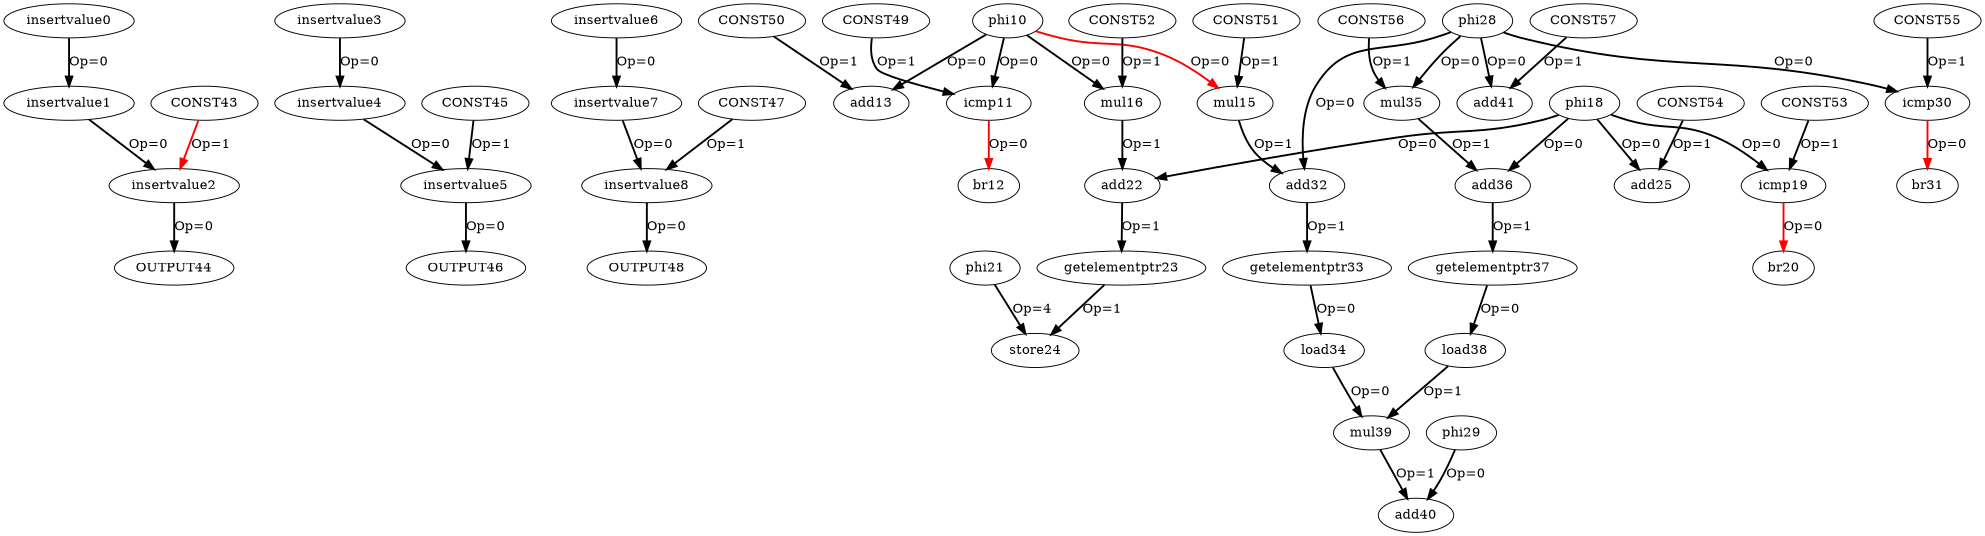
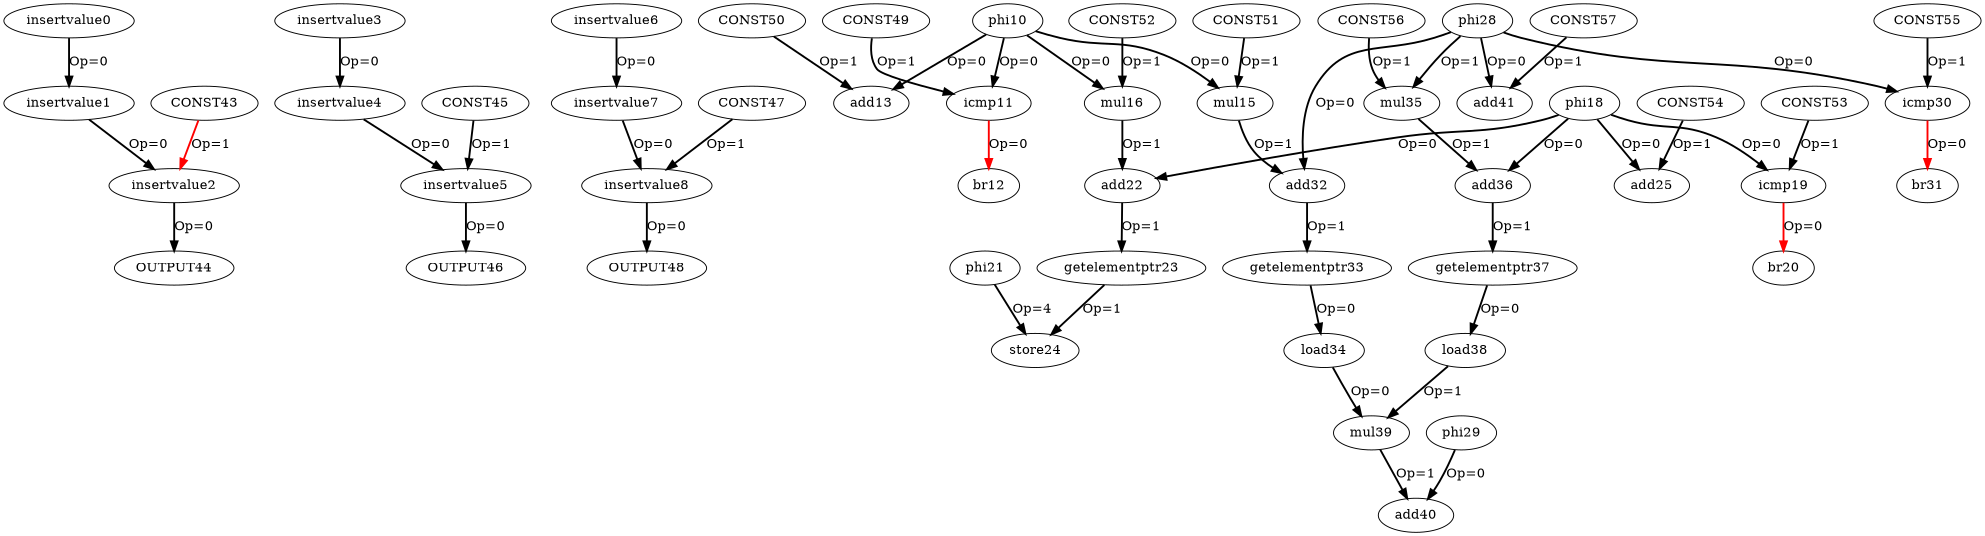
  digraph {
    edge [color=black style=bold]
    insertvalue0
    insertvalue1
    insertvalue2
    OUTPUT44
    CONST43
    insertvalue3
    insertvalue4
    insertvalue5
    OUTPUT46
    CONST45
    insertvalue6
    insertvalue7
    insertvalue8
    OUTPUT48
    CONST47
    phi10
    add13
    mul16
    mul15
    icmp11
    add22
    add32
    br12
    getelementptr23
    getelementptr33
    CONST49
    CONST50
    CONST51
    load34
    CONST52
    store24
    phi18
    add25
    add36
    icmp19
    getelementptr37
    br20
    load38
    CONST53
    phi21
    CONST54
    phi28
    add41
    mul35
    icmp30
    br31
    phi29
    add40
    CONST55
    mul39
    CONST56
    CONST57
    subgraph cluster_1 {
      label=level2
      style=dashed
      subgraph cluster_2 {
        label=level1
        style=dashed
        subgraph cluster_3 {
          label=level0
          style=dashed
        }
      }
    }
    insertvalue0 -> insertvalue1 [label="Op=0"]
    insertvalue1 -> insertvalue2 [label="Op=0"]
    insertvalue2 -> OUTPUT44 [label="Op=0"]
    CONST43 -> insertvalue2 [color=red label="Op=1"]
    insertvalue3 -> insertvalue4 [label="Op=0"]
    insertvalue4 -> insertvalue5 [label="Op=0"]
    insertvalue5 -> OUTPUT46 [label="Op=0"]
    CONST45 -> insertvalue5 [label="Op=1"]
    insertvalue6 -> insertvalue7 [label="Op=0"]
    insertvalue7 -> insertvalue8 [label="Op=0"]
    insertvalue8 -> OUTPUT48 [label="Op=0"]
    CONST47 -> insertvalue8 [label="Op=1"]
    phi10 -> add13 [label="Op=0"]
    phi10 -> mul16 [label="Op=0"]
-   phi10 -> mul15 [color=red label="Op=0"]
+   phi10 -> mul15 [label="Op=0"]
    phi10 -> icmp11 [label="Op=0"]
    mul16 -> add22 [label="Op=1"]
    mul15 -> add32 [label="Op=1"]
    icmp11 -> br12 [color=red label="Op=0"]
    add22 -> getelementptr23 [label="Op=1"]
    add32 -> getelementptr33 [label="Op=1"]
    getelementptr23 -> store24 [label="Op=1"]
    getelementptr33 -> load34 [label="Op=0"]
    CONST49 -> icmp11 [label="Op=1"]
    CONST50 -> add13 [label="Op=1"]
    CONST51 -> mul15 [label="Op=1"]
    load34 -> mul39 [label="Op=0"]
    CONST52 -> mul16 [label="Op=1"]
    phi18 -> add22 [label="Op=0"]
    phi18 -> add25 [label="Op=0"]
    phi18 -> add36 [label="Op=0"]
    phi18 -> icmp19 [label="Op=0"]
    add36 -> getelementptr37 [label="Op=1"]
    icmp19 -> br20 [color=red label="Op=0"]
    getelementptr37 -> load38 [label="Op=0"]
    load38 -> mul39 [label="Op=1"]
    CONST53 -> icmp19 [label="Op=1"]
    phi21 -> store24 [label="Op=4"]
    CONST54 -> add25 [label="Op=1"]
    phi28 -> add32 [label="Op=0"]
    phi28 -> add41 [label="Op=0"]
-   phi28 -> mul35 [label="Op=0"]
+   phi28 -> mul35 [label="Op=1"]
    phi28 -> icmp30 [label="Op=0"]
    mul35 -> add36 [label="Op=1"]
    icmp30 -> br31 [color=red label="Op=0"]
    phi29 -> add40 [label="Op=0"]
    CONST55 -> icmp30 [label="Op=1"]
    mul39 -> add40 [label="Op=1"]
    CONST56 -> mul35 [label="Op=1"]
    CONST57 -> add41 [label="Op=1"]
  }
